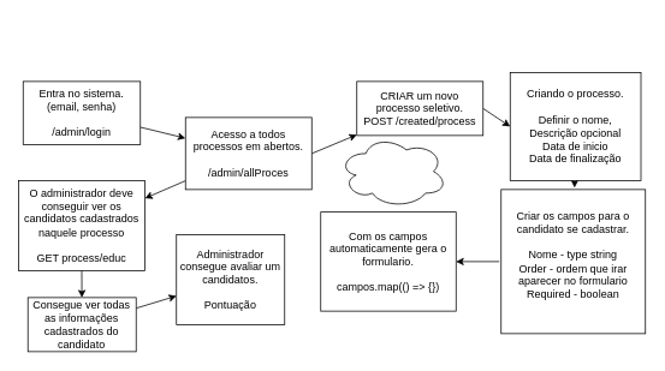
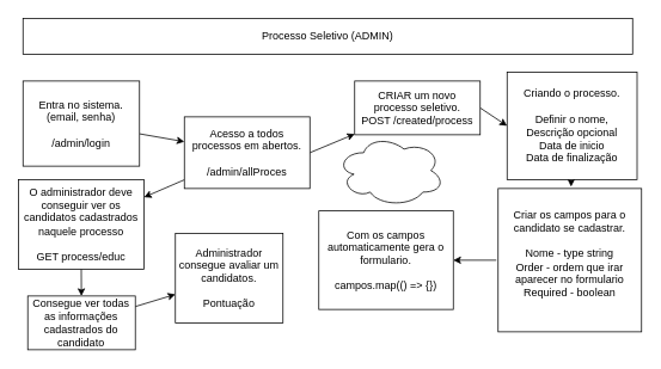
  <mxCell id="0" />
  <mxCell id="1" parent="0" />
+ <mxCell id="2" value="Processo Seletivo (ADMIN)" style="rounded=0;whiteSpace=wrap;html=1;" vertex="1" parent="1"><mxGeometry x="25" y="20" width="680" height="40" as="geometry" /></mxCell>
  <mxCell id="3" value="" style="edgeStyle=none;html=1;" edge="1" parent="1" source="4" target="7"><mxGeometry relative="1" as="geometry" /></mxCell>
- <mxCell id="4" value="Entra no sistema.&lt;br&gt;(email, senha)&lt;div&gt;&lt;br&gt;&lt;/div&gt;&lt;div&gt;/admin/login&lt;/div&gt;" style="rounded=0;whiteSpace=wrap;html=1;" vertex="1" parent="1"><mxGeometry x="25" y="90" width="130" height="70" as="geometry" /></mxCell>
+ <mxCell id="4" value="Entra no sistema.&lt;br&gt;(email, senha)&lt;div&gt;&lt;br&gt;&lt;/div&gt;&lt;div&gt;/admin/login&lt;/div&gt;" style="rounded=0;whiteSpace=wrap;html=1;" vertex="1" parent="1"><mxGeometry x="25" y="90" width="130" height="95" as="geometry" /></mxCell>
  <mxCell id="5" style="edgeStyle=none;html=1;exitX=1;exitY=0.5;exitDx=0;exitDy=0;" edge="1" parent="1" source="7" target="9"><mxGeometry relative="1" as="geometry"><mxPoint x="405" y="120" as="targetPoint" /></mxGeometry></mxCell>
  <mxCell id="6" style="edgeStyle=none;html=1;" edge="1" parent="1" source="7" target="16"><mxGeometry relative="1" as="geometry"><mxPoint x="135" y="290" as="targetPoint" /></mxGeometry></mxCell>
  <mxCell id="7" value="Acesso a todos processos em abertos.&lt;div&gt;&lt;br&gt;&lt;/div&gt;&lt;div&gt;/admin/allProces&lt;/div&gt;" style="whiteSpace=wrap;html=1;rounded=0;" vertex="1" parent="1"><mxGeometry x="205" y="130" width="140" height="80" as="geometry" /></mxCell>
  <mxCell id="8" style="edgeStyle=none;html=1;exitX=1;exitY=0.5;exitDx=0;exitDy=0;entryX=0;entryY=0.5;entryDx=0;entryDy=0;" edge="1" parent="1" source="9" target="11"><mxGeometry relative="1" as="geometry" /></mxCell>
  <mxCell id="9" value="CRIAR um novo processo seletivo.&lt;div&gt;POST /created/process&lt;/div&gt;" style="rounded=0;whiteSpace=wrap;html=1;" vertex="1" parent="1"><mxGeometry x="395" y="90" width="140" height="60" as="geometry" /></mxCell>
  <mxCell id="10" value="" style="edgeStyle=none;html=1;" edge="1" parent="1" source="11" target="13"><mxGeometry relative="1" as="geometry" /></mxCell>
  <mxCell id="11" value="Criando o processo.&lt;div&gt;&lt;br&gt;&lt;/div&gt;&lt;div&gt;Definir o nome,&lt;/div&gt;&lt;div&gt;Descrição opcional&lt;/div&gt;&lt;div&gt;Data de inicio&lt;/div&gt;&lt;div&gt;Data de finalização&lt;/div&gt;" style="rounded=0;whiteSpace=wrap;html=1;" vertex="1" parent="1"><mxGeometry x="565" y="80" width="145" height="120" as="geometry" /></mxCell>
  <mxCell id="12" value="" style="edgeStyle=none;html=1;" edge="1" parent="1" source="13" target="14"><mxGeometry relative="1" as="geometry" /></mxCell>
  <mxCell id="13" value="Criar os campos para o candidato se cadastrar.&lt;div&gt;&lt;br&gt;&lt;/div&gt;&lt;div&gt;Nome - type string&lt;/div&gt;&lt;div&gt;Order - ordem que irar aparecer no formulario&lt;/div&gt;&lt;div&gt;Required - boolean&lt;/div&gt;&lt;div&gt;&lt;br&gt;&lt;/div&gt;" style="whiteSpace=wrap;html=1;rounded=0;strokeWidth=1;perimeterSpacing=2;" vertex="1" parent="1"><mxGeometry x="555" y="210" width="160" height="160" as="geometry" /></mxCell>
  <mxCell id="14" value="Com os campos automaticamente gera o formulario.&lt;br&gt;&lt;br&gt;campos.map(() =&amp;gt; {})" style="whiteSpace=wrap;html=1;rounded=0;" vertex="1" parent="1"><mxGeometry x="355" y="235" width="150" height="110" as="geometry" /></mxCell>
  <mxCell id="15" style="edgeStyle=none;html=1;exitX=0.5;exitY=1;exitDx=0;exitDy=0;" edge="1" parent="1" source="16" target="18"><mxGeometry relative="1" as="geometry"><mxPoint x="90.286" y="360" as="targetPoint" /></mxGeometry></mxCell>
  <mxCell id="16" value="O administrador deve conseguir ver os candidatos cadastrados naquele processo&lt;br&gt;&lt;br&gt;GET process/educ" style="rounded=0;whiteSpace=wrap;html=1;" vertex="1" parent="1"><mxGeometry x="20" y="200" width="140" height="100" as="geometry" /></mxCell>
  <mxCell id="17" value="" style="edgeStyle=none;html=1;" edge="1" parent="1" source="18" target="19"><mxGeometry relative="1" as="geometry" /></mxCell>
  <mxCell id="18" value="Consegue ver todas as informações cadastrados do candidato" style="rounded=0;whiteSpace=wrap;html=1;" vertex="1" parent="1"><mxGeometry x="30.286" y="330" width="120" height="60" as="geometry" /></mxCell>
  <mxCell id="19" value="Administrador consegue avaliar um candidatos.&lt;br&gt;&lt;br&gt;Pontuação" style="whiteSpace=wrap;html=1;rounded=0;" vertex="1" parent="1"><mxGeometry x="195" y="260" width="120" height="100" as="geometry" /></mxCell>
  <mxCell id="20" value="" style="ellipse;shape=cloud;whiteSpace=wrap;html=1;" vertex="1" parent="1"><mxGeometry x="375" y="150" width="120" height="80" as="geometry" /></mxCell>
